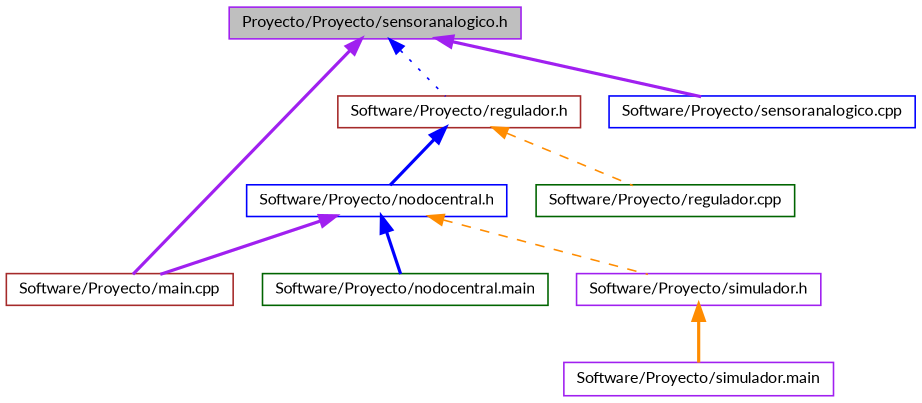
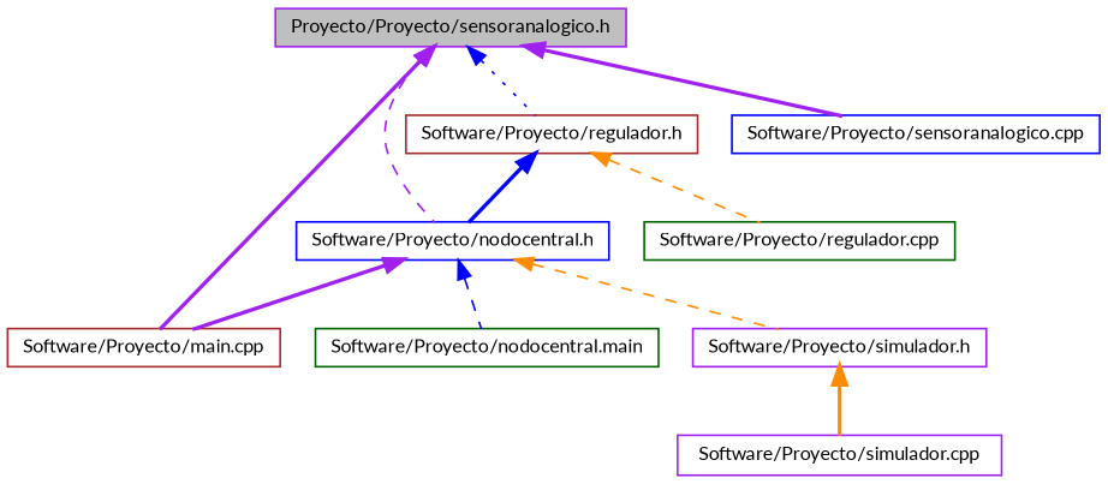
  digraph {
    fontname=Lato
    node [color=purple fillcolor=white fontname=Lato fontsize=10 shape=record style=filled]
    edge [color=purple dir=back fontname=Lato fontsize=10 labelfontname=Helvetica labelfontsize=10 style=bold]
    n1 [fillcolor=grey75 fontcolor=black height=0.2 label="Proyecto/Proyecto/sensoranalogico.h" width=0.4]
    n2 [color=brown height=0.2 label="Software/Proyecto/main.cpp" width=0.4]
    n3 [color=blue height=0.2 label="Software/Proyecto/nodocentral.h" width=0.4]
    n4 [color=brown height=0.2 label="Software/Proyecto/regulador.h" width=0.4]
    n5 [color=blue height=0.2 label="Software/Proyecto/sensoranalogico.cpp" width=0.4]
    n6 [color=darkgreen height=0.2 label="Software/Proyecto/nodocentral.main" width=0.4]
    n7 [height=0.2 label="Software/Proyecto/simulador.h" width=0.4]
    n8 [color=darkgreen height=0.2 label="Software/Proyecto/regulador.cpp" width=0.4]
-   n9 [height=0.2 label="Software/Proyecto/simulador.main" width=0.4]
+   n9 [height=0.2 label="Software/Proyecto/simulador.cpp" width=0.4]
    n1 -> n2
+   n1 -> n3 [style=dashed]
    n1 -> n4 [color=blue style=dotted]
    n1 -> n5
    n3 -> n2
-   n3 -> n6 [color=blue]
+   n3 -> n6 [color=blue style=dashed]
    n3 -> n7 [color=darkorange style=dashed]
    n4 -> n3 [color=blue]
    n4 -> n8 [color=darkorange style=dashed]
    n7 -> n9 [color=darkorange]
  }
